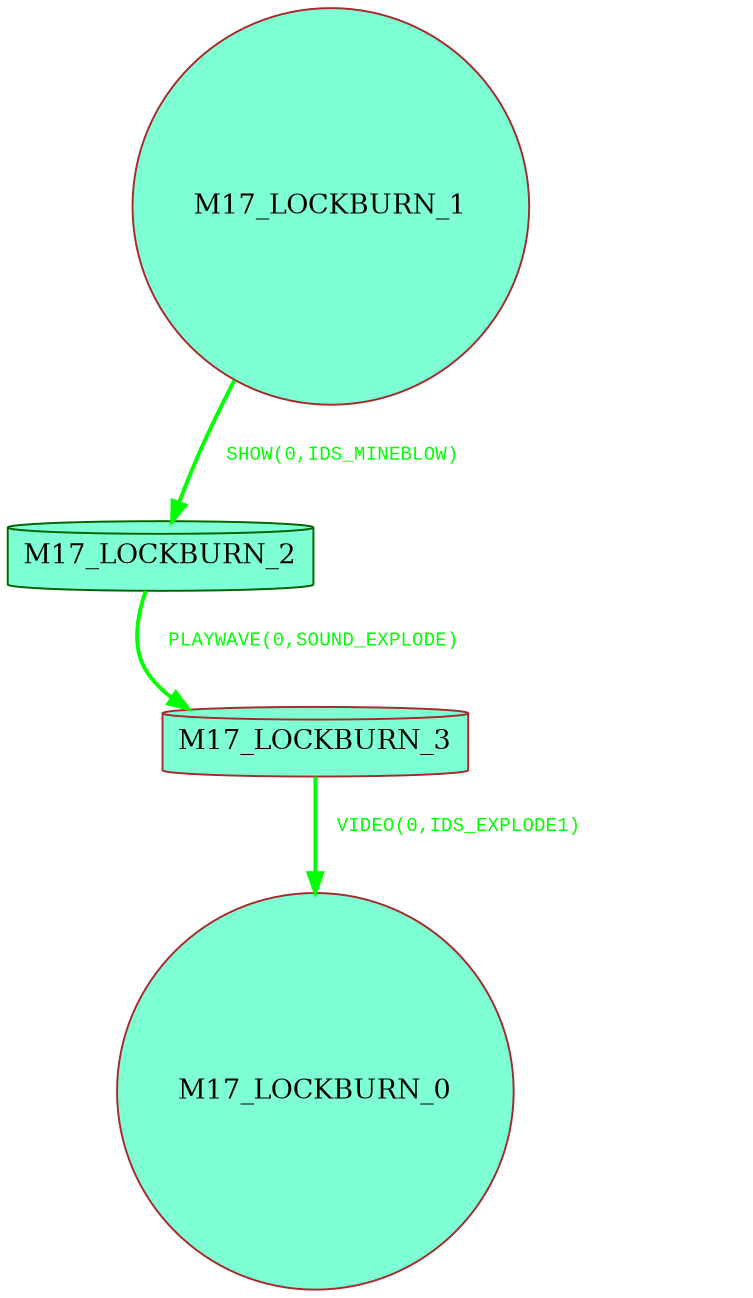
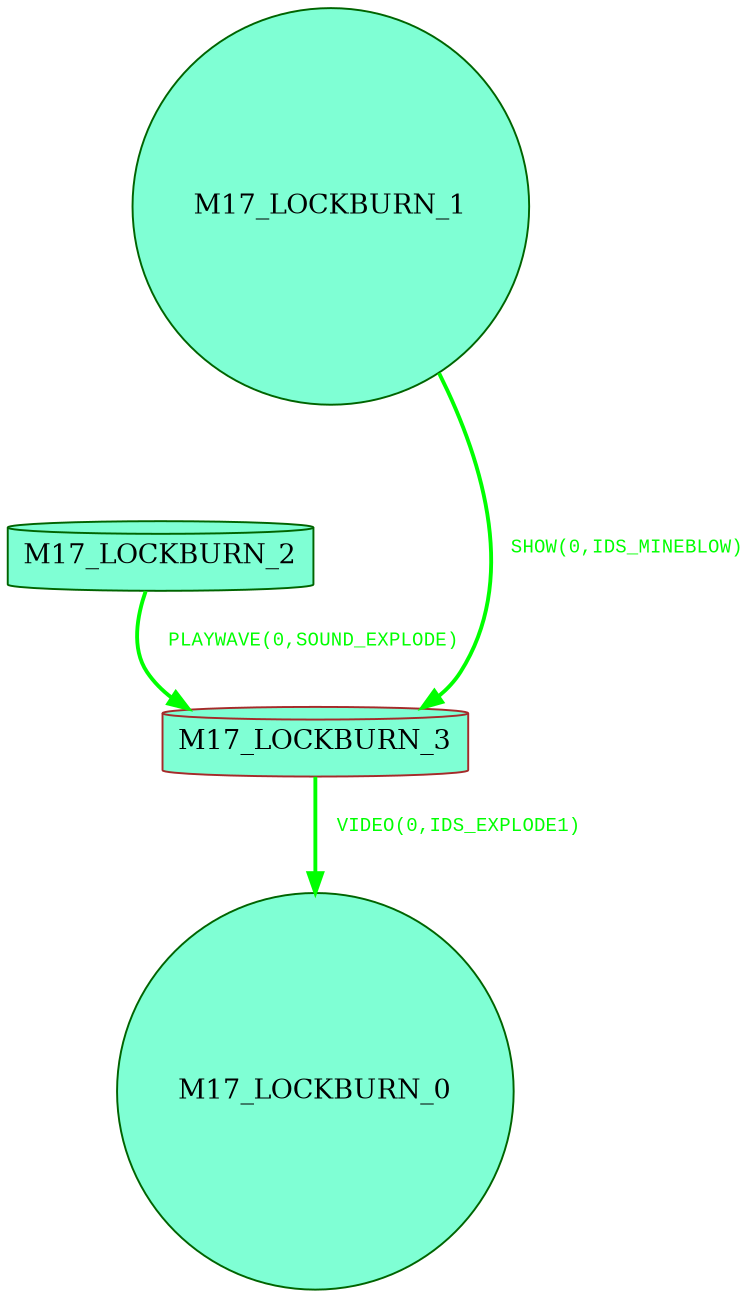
  digraph {
    node [color=brown fillcolor=aquamarine shape=circle style=filled]
    edge [color=green fontcolor=green style=bold]
-   M17_LOCKBURN_1
+   M17_LOCKBURN_1 [color=darkgreen]
    M17_LOCKBURN_2 [color=darkgreen shape=cylinder]
    M17_LOCKBURN_3 [shape=cylinder]
-   M17_LOCKBURN_0
-   M17_LOCKBURN_1 -> M17_LOCKBURN_2 [label=< <font face="Courier New" point-size="10"> SHOW(0,IDS_MINEBLOW)<br/> </font>>]
+   M17_LOCKBURN_0 [color=darkgreen]
+   M17_LOCKBURN_1 -> M17_LOCKBURN_3 [label=< <font face="Courier New" point-size="10"> SHOW(0,IDS_MINEBLOW)<br/> </font>>]
    M17_LOCKBURN_2 -> M17_LOCKBURN_3 [label=< <font face="Courier New" point-size="10"> PLAYWAVE(0,SOUND_EXPLODE)<br/> </font>>]
    M17_LOCKBURN_3 -> M17_LOCKBURN_0 [label=< <font face="Courier New" point-size="10"> VIDEO(0,IDS_EXPLODE1)<br/> </font>>]
  }
